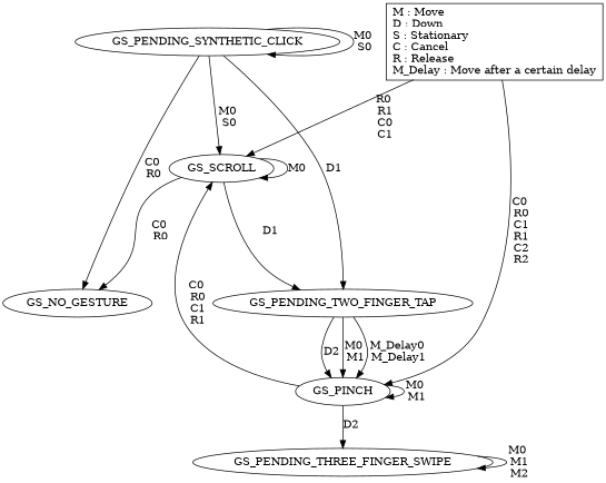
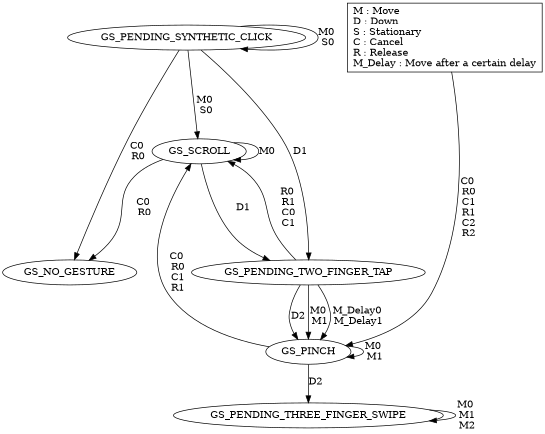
  digraph {
    GS_NO_GESTURE
    GS_PENDING_SYNTHETIC_CLICK
    GS_SCROLL
    GS_PENDING_TWO_FINGER_TAP
    n5 [label="{   M : Move          \lD : Down          \lS : Stationary    \lC : Cancel        \lR : Release       \lM_Delay : Move after a certain delay}" shape=record]
    GS_PINCH
    GS_PENDING_THREE_FINGER_SWIPE
    subgraph sub_1 {
      GS_NO_GESTURE
      GS_PENDING_SYNTHETIC_CLICK
      GS_SCROLL
    }
    GS_PENDING_SYNTHETIC_CLICK -> GS_NO_GESTURE [label="C0\n R0"]
    GS_PENDING_SYNTHETIC_CLICK -> GS_PENDING_SYNTHETIC_CLICK [label="M0\n S0"]
    GS_PENDING_SYNTHETIC_CLICK -> GS_SCROLL [label="M0\n S0"]
    GS_PENDING_SYNTHETIC_CLICK -> GS_PENDING_TWO_FINGER_TAP [label=D1]
    GS_SCROLL -> GS_NO_GESTURE [label="C0\n R0\n"]
    GS_SCROLL -> GS_SCROLL [label=M0]
    GS_SCROLL -> GS_PENDING_TWO_FINGER_TAP [label=D1]
-   n5 -> GS_SCROLL [label="R0\n R1\n C0\n C1"]
+   GS_PENDING_TWO_FINGER_TAP -> GS_SCROLL [label="R0\n R1\n C0\n C1"]
    GS_PENDING_TWO_FINGER_TAP -> GS_PINCH [label="M0\n M1"]
    GS_PENDING_TWO_FINGER_TAP -> GS_PINCH [label="M_Delay0\n M_Delay1"]
    GS_PENDING_TWO_FINGER_TAP -> GS_PINCH [label=D2]
    n5 -> GS_PINCH [label="C0\n R0\n C1\n R1\n C2\n R2"]
    GS_PINCH -> GS_SCROLL [label="C0\n R0\n C1\n R1"]
    GS_PINCH -> GS_PINCH [label="M0\n M1"]
    GS_PINCH -> GS_PENDING_THREE_FINGER_SWIPE [label=D2]
    GS_PENDING_THREE_FINGER_SWIPE -> GS_PENDING_THREE_FINGER_SWIPE [label="M0\n M1\n M2"]
  }
